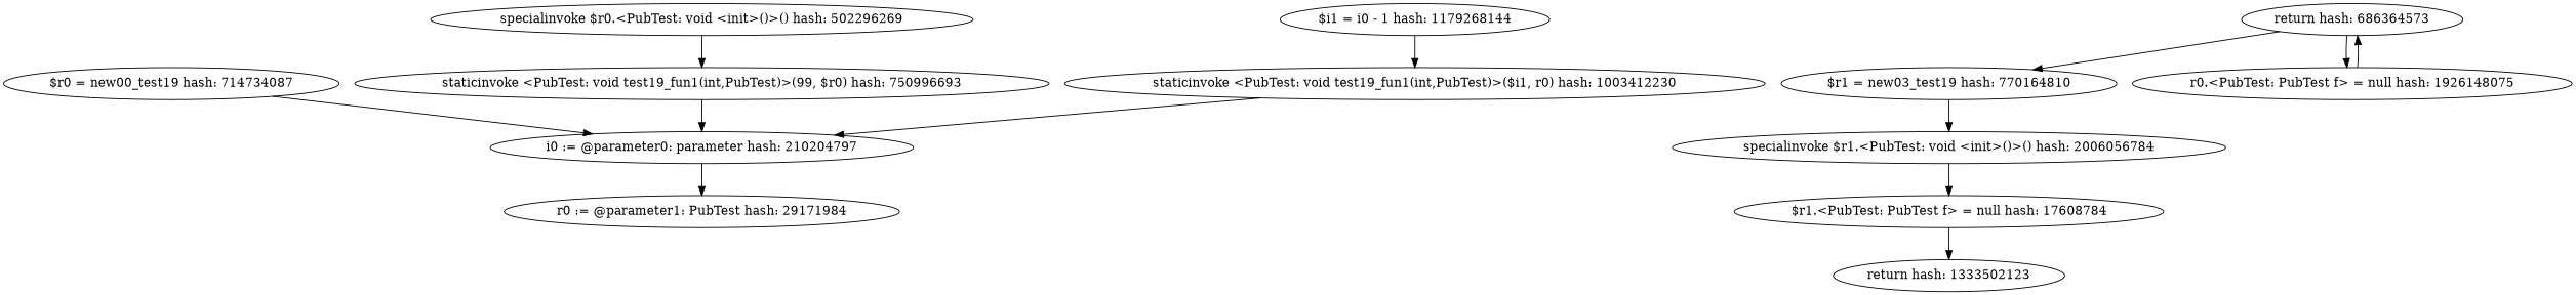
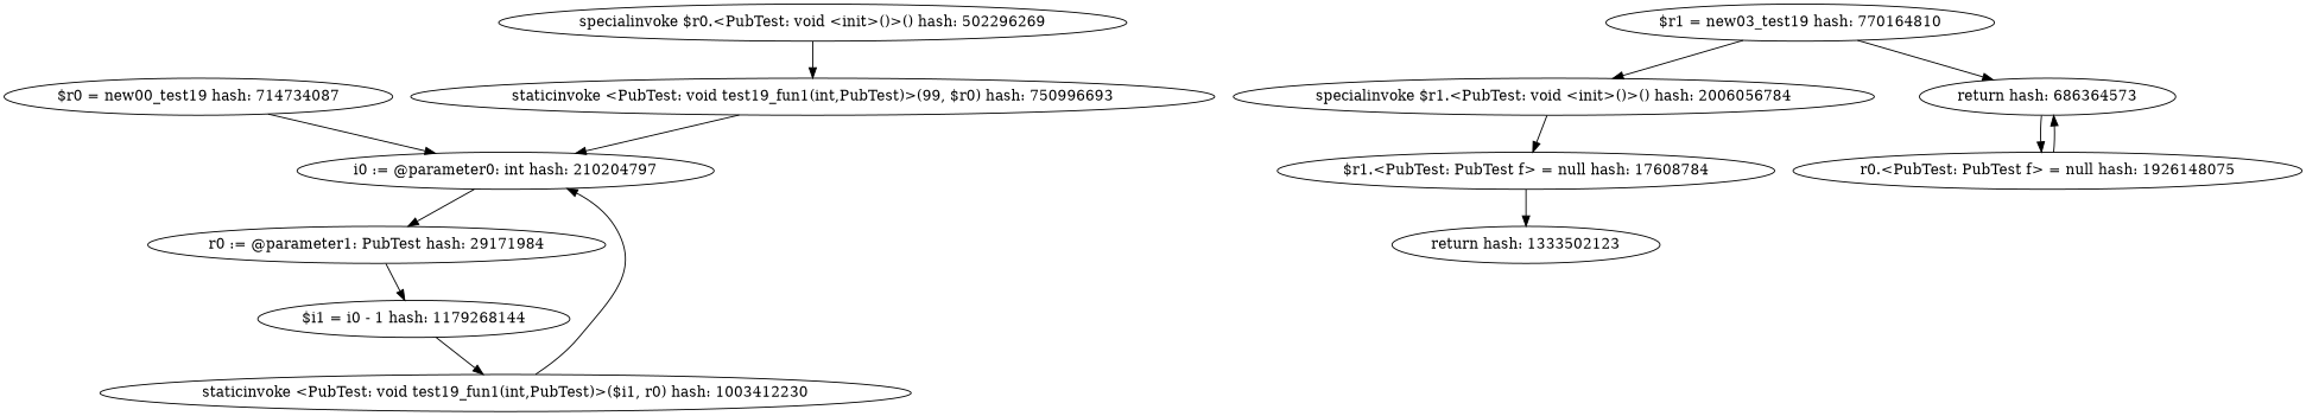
  digraph {
    "$r0 = new00_test19 hash: 714734087"
-   "i0 := @parameter0: int hash: 210204797" [label="i0 := @parameter0: parameter hash: 210204797"]
+   "i0 := @parameter0: int hash: 210204797"
    "specialinvoke $r0.<PubTest: void <init>()>() hash: 502296269"
    "staticinvoke <PubTest: void test19_fun1(int,PubTest)>(99, $r0) hash: 750996693"
    n5 [label="r0 := @parameter1: PubTest hash: 29171984"]
    "$r1 = new03_test19 hash: 770164810"
    "specialinvoke $r1.<PubTest: void <init>()>() hash: 2006056784"
    "$r1.<PubTest: PubTest f> = null hash: 17608784"
    n9 [label="return hash: 1333502123"]
    "$i1 = i0 - 1 hash: 1179268144"
    "staticinvoke <PubTest: void test19_fun1(int,PubTest)>($i1, r0) hash: 1003412230"
    n12 [label="return hash: 686364573"]
    "r0.<PubTest: PubTest f> = null hash: 1926148075"
    "$r0 = new00_test19 hash: 714734087" -> "i0 := @parameter0: int hash: 210204797"
    "i0 := @parameter0: int hash: 210204797" -> n5
    "specialinvoke $r0.<PubTest: void <init>()>() hash: 502296269" -> "staticinvoke <PubTest: void test19_fun1(int,PubTest)>(99, $r0) hash: 750996693"
    "staticinvoke <PubTest: void test19_fun1(int,PubTest)>(99, $r0) hash: 750996693" -> "i0 := @parameter0: int hash: 210204797"
+   n5 -> "$i1 = i0 - 1 hash: 1179268144"
    "$r1 = new03_test19 hash: 770164810" -> "specialinvoke $r1.<PubTest: void <init>()>() hash: 2006056784"
    "specialinvoke $r1.<PubTest: void <init>()>() hash: 2006056784" -> "$r1.<PubTest: PubTest f> = null hash: 17608784"
    "$r1.<PubTest: PubTest f> = null hash: 17608784" -> n9
    "$i1 = i0 - 1 hash: 1179268144" -> "staticinvoke <PubTest: void test19_fun1(int,PubTest)>($i1, r0) hash: 1003412230"
    "staticinvoke <PubTest: void test19_fun1(int,PubTest)>($i1, r0) hash: 1003412230" -> "i0 := @parameter0: int hash: 210204797"
-   n12 -> "$r1 = new03_test19 hash: 770164810"
+   "$r1 = new03_test19 hash: 770164810" -> n12
    n12 -> "r0.<PubTest: PubTest f> = null hash: 1926148075"
    "r0.<PubTest: PubTest f> = null hash: 1926148075" -> n12
  }
